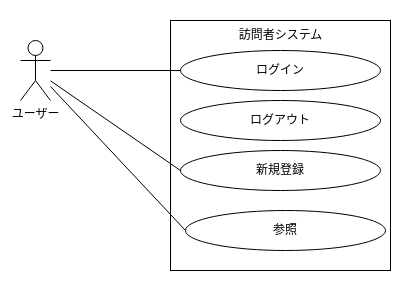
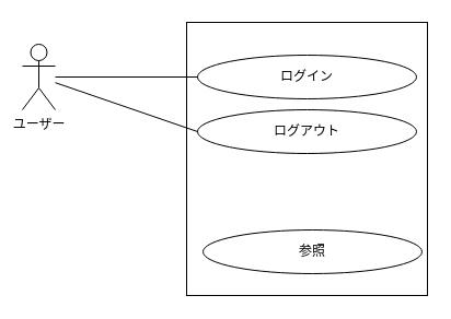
  <mxCell id="0" />
  <mxCell id="1" parent="0" />
  <mxCell id="2" value="ユーザー" style="shape=umlActor;verticalLabelPosition=bottom;verticalAlign=top;html=1;outlineConnect=0;" vertex="1" parent="1"><mxGeometry x="20" y="40" width="30" height="60" as="geometry" /></mxCell>
  <mxCell id="3" value="" style="rounded=0;whiteSpace=wrap;html=1;" vertex="1" parent="1"><mxGeometry x="170" y="20" width="220" height="250" as="geometry" /></mxCell>
- <mxCell id="4" value="訪問者システム" style="text;html=1;align=center;verticalAlign=middle;resizable=0;points=[];autosize=1;strokeColor=none;fillColor=none;" vertex="1" parent="1"><mxGeometry x="225" y="20" width="110" height="30" as="geometry" /></mxCell>
  <mxCell id="5" value="ログイン" style="ellipse;whiteSpace=wrap;html=1;" vertex="1" parent="1"><mxGeometry x="180" y="50" width="200" height="40" as="geometry" /></mxCell>
  <mxCell id="6" value="参照" style="ellipse;whiteSpace=wrap;html=1;" vertex="1" parent="1"><mxGeometry x="185" y="210" width="200" height="40" as="geometry" /></mxCell>
- <mxCell id="7" value="新規登録" style="ellipse;whiteSpace=wrap;html=1;" vertex="1" parent="1"><mxGeometry x="180" y="150" width="200" height="40" as="geometry" /></mxCell>
  <mxCell id="8" value="ログアウト" style="ellipse;whiteSpace=wrap;html=1;" vertex="1" parent="1"><mxGeometry x="180" y="100" width="200" height="40" as="geometry" /></mxCell>
  <mxCell id="9" value="" style="endArrow=none;html=1;rounded=0;entryX=0;entryY=0.5;entryDx=0;entryDy=0;" edge="1" parent="1" source="2" target="5"><mxGeometry width="50" height="50" relative="1" as="geometry"><mxPoint x="320" y="180" as="sourcePoint" /><mxPoint x="370" y="130" as="targetPoint" /></mxGeometry></mxCell>
- <mxCell id="10" value="" style="endArrow=none;html=1;rounded=0;entryX=0;entryY=0.5;entryDx=0;entryDy=0;" edge="1" parent="1" source="2" target="6"><mxGeometry width="50" height="50" relative="1" as="geometry"><mxPoint x="110" y="213" as="sourcePoint" /><mxPoint x="285" y="160" as="targetPoint" /></mxGeometry></mxCell>
- <mxCell id="11" value="" style="endArrow=none;html=1;rounded=0;entryX=0;entryY=0.5;entryDx=0;entryDy=0;" edge="1" parent="1" source="2" target="7"><mxGeometry width="50" height="50" relative="1" as="geometry"><mxPoint x="110" y="213" as="sourcePoint" /><mxPoint x="285" y="160" as="targetPoint" /></mxGeometry></mxCell>
+ <mxCell id="12" value="" style="endArrow=none;html=1;rounded=0;entryX=0;entryY=0.5;entryDx=0;entryDy=0;" edge="1" parent="1" source="2" target="8"><mxGeometry width="50" height="50" relative="1" as="geometry"><mxPoint x="110" y="213" as="sourcePoint" /><mxPoint x="285" y="160" as="targetPoint" /></mxGeometry></mxCell>
